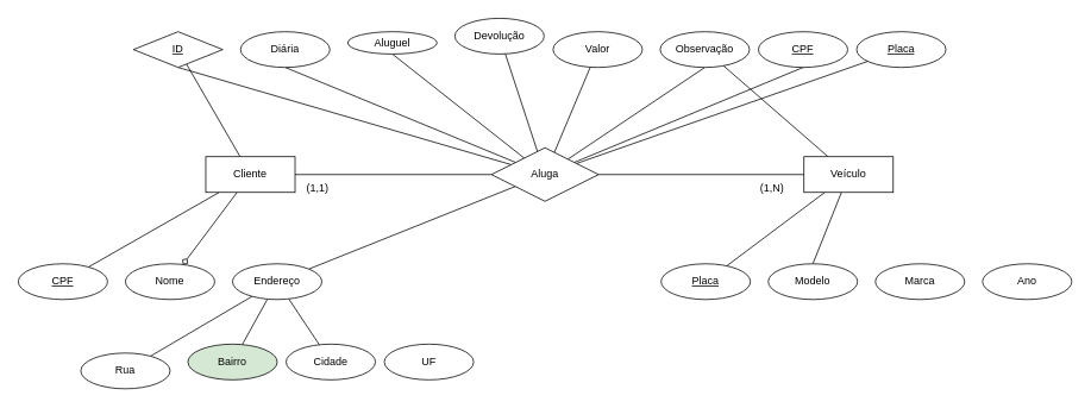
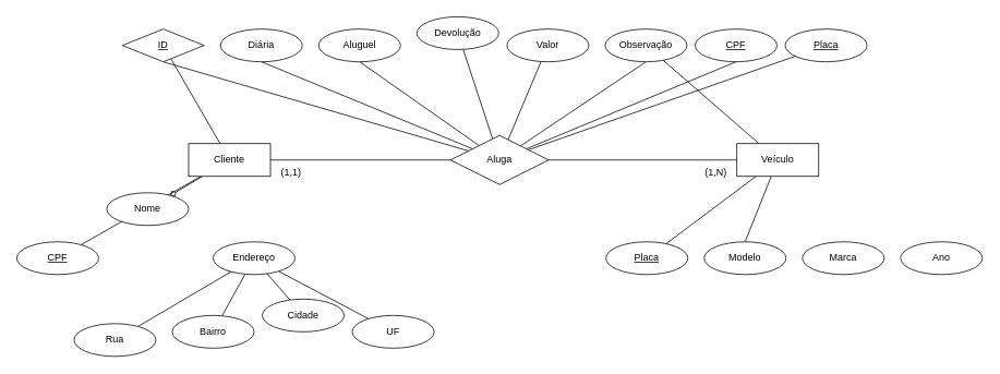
  <mxCell id="0" />
  <mxCell id="1" parent="0" />
  <mxCell id="2" style="edgeStyle=orthogonalEdgeStyle;rounded=0;orthogonalLoop=1;jettySize=auto;html=1;entryX=0;entryY=0.5;entryDx=0;entryDy=0;endArrow=none;endFill=0;" edge="1" parent="1" source="6" target="20"><mxGeometry relative="1" as="geometry" /></mxCell>
  <mxCell id="3" style="rounded=0;orthogonalLoop=1;jettySize=auto;html=1;endArrow=none;endFill=0;" edge="1" parent="1" source="6" target="21"><mxGeometry relative="1" as="geometry" /></mxCell>
  <mxCell id="4" style="rounded=0;orthogonalLoop=1;jettySize=auto;html=1;endArrow=diamond;endFill=0;" edge="1" parent="1" source="6" target="22"><mxGeometry relative="1" as="geometry" /></mxCell>
  <mxCell id="5" style="rounded=0;orthogonalLoop=1;jettySize=auto;html=1;endArrow=none;endFill=0;" edge="1" parent="1" source="6" target="36"><mxGeometry relative="1" as="geometry" /></mxCell>
  <mxCell id="6" value="Cliente" style="whiteSpace=wrap;html=1;align=center;" vertex="1" parent="1"><mxGeometry x="230" y="175" width="100" height="40" as="geometry" /></mxCell>
  <mxCell id="7" style="rounded=0;orthogonalLoop=1;jettySize=auto;html=1;endArrow=none;endFill=0;" edge="1" parent="1" source="10" target="32"><mxGeometry relative="1" as="geometry" /></mxCell>
  <mxCell id="8" style="rounded=0;orthogonalLoop=1;jettySize=auto;html=1;entryX=0.5;entryY=0;entryDx=0;entryDy=0;endArrow=none;endFill=0;" edge="1" parent="1" source="10" target="33"><mxGeometry relative="1" as="geometry" /></mxCell>
  <mxCell id="9" style="rounded=0;orthogonalLoop=1;jettySize=auto;html=1;endArrow=none;endFill=0;" edge="1" parent="1" source="10" target="41"><mxGeometry relative="1" as="geometry" /></mxCell>
  <mxCell id="10" value="Veículo" style="whiteSpace=wrap;html=1;align=center;" vertex="1" parent="1"><mxGeometry x="900" y="175" width="100" height="40" as="geometry" /></mxCell>
  <mxCell id="11" style="edgeStyle=orthogonalEdgeStyle;rounded=0;orthogonalLoop=1;jettySize=auto;html=1;entryX=0;entryY=0.5;entryDx=0;entryDy=0;endArrow=none;endFill=0;" edge="1" parent="1" source="20" target="10"><mxGeometry relative="1" as="geometry" /></mxCell>
  <mxCell id="12" style="rounded=0;orthogonalLoop=1;jettySize=auto;html=1;entryX=0.5;entryY=1;entryDx=0;entryDy=0;endArrow=none;endFill=0;" edge="1" parent="1" source="20" target="36"><mxGeometry relative="1" as="geometry" /></mxCell>
  <mxCell id="13" style="rounded=0;orthogonalLoop=1;jettySize=auto;html=1;entryX=0.5;entryY=1;entryDx=0;entryDy=0;endArrow=none;endFill=0;" edge="1" parent="1" source="20" target="37"><mxGeometry relative="1" as="geometry" /></mxCell>
  <mxCell id="14" style="rounded=0;orthogonalLoop=1;jettySize=auto;html=1;entryX=0.5;entryY=1;entryDx=0;entryDy=0;endArrow=none;endFill=0;" edge="1" parent="1" source="20" target="38"><mxGeometry relative="1" as="geometry" /></mxCell>
  <mxCell id="15" style="rounded=0;orthogonalLoop=1;jettySize=auto;html=1;endArrow=none;endFill=0;" edge="1" parent="1" source="20" target="39"><mxGeometry relative="1" as="geometry" /></mxCell>
  <mxCell id="16" style="rounded=0;orthogonalLoop=1;jettySize=auto;html=1;endArrow=none;endFill=0;" edge="1" parent="1" source="20" target="40"><mxGeometry relative="1" as="geometry" /></mxCell>
  <mxCell id="17" style="rounded=0;orthogonalLoop=1;jettySize=auto;html=1;entryX=0.5;entryY=1;entryDx=0;entryDy=0;endArrow=none;endFill=0;" edge="1" parent="1" source="20" target="41"><mxGeometry relative="1" as="geometry" /></mxCell>
  <mxCell id="18" style="rounded=0;orthogonalLoop=1;jettySize=auto;html=1;entryX=0.5;entryY=1;entryDx=0;entryDy=0;endArrow=none;endFill=0;" edge="1" parent="1" source="20" target="42"><mxGeometry relative="1" as="geometry" /></mxCell>
  <mxCell id="19" style="rounded=0;orthogonalLoop=1;jettySize=auto;html=1;endArrow=none;endFill=0;" edge="1" parent="1" source="20" target="43"><mxGeometry relative="1" as="geometry" /></mxCell>
  <mxCell id="20" value="Aluga" style="shape=rhombus;perimeter=rhombusPerimeter;whiteSpace=wrap;html=1;align=center;" vertex="1" parent="1"><mxGeometry x="550" y="165" width="120" height="60" as="geometry" /></mxCell>
  <mxCell id="21" value="CPF" style="ellipse;whiteSpace=wrap;html=1;align=center;fontStyle=4;" vertex="1" parent="1"><mxGeometry x="20" y="295" width="100" height="40" as="geometry" /></mxCell>
- <mxCell id="22" value="Nome" style="ellipse;whiteSpace=wrap;html=1;align=center;" vertex="1" parent="1"><mxGeometry x="140" y="295" width="100" height="40" as="geometry" /></mxCell>
+ <mxCell id="22" value="Nome" style="ellipse;whiteSpace=wrap;html=1;align=center;" vertex="1" parent="1"><mxGeometry x="130" y="235" width="100" height="40" as="geometry" /></mxCell>
  <mxCell id="23" style="rounded=0;orthogonalLoop=1;jettySize=auto;html=1;endArrow=none;endFill=0;" edge="1" parent="1" source="27" target="30"><mxGeometry relative="1" as="geometry" /></mxCell>
  <mxCell id="24" style="rounded=0;orthogonalLoop=1;jettySize=auto;html=1;endArrow=none;endFill=0;" edge="1" parent="1" source="27" target="29"><mxGeometry relative="1" as="geometry" /></mxCell>
  <mxCell id="25" style="rounded=0;orthogonalLoop=1;jettySize=auto;html=1;endArrow=none;endFill=0;" edge="1" parent="1" source="27" target="28"><mxGeometry relative="1" as="geometry" /></mxCell>
- <mxCell id="26" style="rounded=0;orthogonalLoop=1;jettySize=auto;html=1;endArrow=none;endFill=0;" edge="1" parent="1" source="27" target="20"><mxGeometry relative="1" as="geometry" /></mxCell>
+ <mxCell id="26" style="rounded=0;orthogonalLoop=1;jettySize=auto;html=1;endArrow=none;endFill=0;" edge="1" parent="1" source="27" target="31"><mxGeometry relative="1" as="geometry" /></mxCell>
  <mxCell id="27" value="Endereço" style="ellipse;whiteSpace=wrap;html=1;align=center;" vertex="1" parent="1"><mxGeometry x="260" y="295" width="100" height="40" as="geometry" /></mxCell>
- <mxCell id="28" value="Cidade" style="ellipse;whiteSpace=wrap;html=1;align=center;" vertex="1" parent="1"><mxGeometry x="320" y="385" width="100" height="40" as="geometry" /></mxCell>
- <mxCell id="29" value="Bairro" style="ellipse;whiteSpace=wrap;html=1;align=center;fillColor=#d5e8d4;" vertex="1" parent="1"><mxGeometry x="210" y="385" width="100" height="40" as="geometry" /></mxCell>
+ <mxCell id="28" value="Cidade" style="ellipse;whiteSpace=wrap;html=1;align=center;" vertex="1" parent="1"><mxGeometry x="320" y="365" width="100" height="40" as="geometry" /></mxCell>
+ <mxCell id="29" value="Bairro" style="ellipse;whiteSpace=wrap;html=1;align=center;" vertex="1" parent="1"><mxGeometry x="210" y="385" width="100" height="40" as="geometry" /></mxCell>
  <mxCell id="30" value="Rua" style="ellipse;whiteSpace=wrap;html=1;align=center;" vertex="1" parent="1"><mxGeometry x="90" y="395" width="100" height="40" as="geometry" /></mxCell>
  <mxCell id="31" value="UF" style="ellipse;whiteSpace=wrap;html=1;align=center;" vertex="1" parent="1"><mxGeometry x="430" y="385" width="100" height="40" as="geometry" /></mxCell>
  <mxCell id="32" value="Placa" style="ellipse;whiteSpace=wrap;html=1;align=center;fontStyle=4;" vertex="1" parent="1"><mxGeometry x="740" y="295" width="100" height="40" as="geometry" /></mxCell>
  <mxCell id="33" value="Modelo" style="ellipse;whiteSpace=wrap;html=1;align=center;" vertex="1" parent="1"><mxGeometry x="860" y="295" width="100" height="40" as="geometry" /></mxCell>
  <mxCell id="34" value="Marca" style="ellipse;whiteSpace=wrap;html=1;align=center;" vertex="1" parent="1"><mxGeometry x="980" y="295" width="100" height="40" as="geometry" /></mxCell>
  <mxCell id="35" value="Ano" style="ellipse;whiteSpace=wrap;html=1;align=center;" vertex="1" parent="1"><mxGeometry x="1100" y="295" width="100" height="40" as="geometry" /></mxCell>
  <mxCell id="36" value="ID" style="rhombus;whiteSpace=wrap;html=1;align=center;fontStyle=4;" vertex="1" parent="1"><mxGeometry x="149" y="35" width="100" height="40" as="geometry" /></mxCell>
  <mxCell id="37" value="Diária" style="ellipse;whiteSpace=wrap;html=1;align=center;" vertex="1" parent="1"><mxGeometry x="269" y="35" width="100" height="40" as="geometry" /></mxCell>
- <mxCell id="38" value="Aluguel" style="ellipse;whiteSpace=wrap;html=1;align=center;" vertex="1" parent="1"><mxGeometry x="389" y="35" width="100" height="25" as="geometry" /></mxCell>
+ <mxCell id="38" value="Aluguel" style="ellipse;whiteSpace=wrap;html=1;align=center;" vertex="1" parent="1"><mxGeometry x="389" y="35" width="100" height="40" as="geometry" /></mxCell>
  <mxCell id="39" value="Devolução" style="ellipse;whiteSpace=wrap;html=1;align=center;" vertex="1" parent="1"><mxGeometry x="509" y="20" width="100" height="40" as="geometry" /></mxCell>
  <mxCell id="40" value="Valor" style="ellipse;whiteSpace=wrap;html=1;align=center;" vertex="1" parent="1"><mxGeometry x="619" y="35" width="100" height="40" as="geometry" /></mxCell>
  <mxCell id="41" value="Observação" style="ellipse;whiteSpace=wrap;html=1;align=center;" vertex="1" parent="1"><mxGeometry x="739" y="35" width="100" height="40" as="geometry" /></mxCell>
  <mxCell id="42" value="CPF" style="ellipse;whiteSpace=wrap;html=1;align=center;fontStyle=4;" vertex="1" parent="1"><mxGeometry x="849" y="35" width="100" height="40" as="geometry" /></mxCell>
  <mxCell id="43" value="Placa" style="ellipse;whiteSpace=wrap;html=1;align=center;fontStyle=4;" vertex="1" parent="1"><mxGeometry x="959" y="35" width="100" height="40" as="geometry" /></mxCell>
- <mxCell id="44" value="(1,N)" style="text;html=1;align=center;verticalAlign=middle;resizable=0;points=[];autosize=1;strokeColor=none;fillColor=none;" vertex="1" parent="1"><mxGeometry x="839" y="195" width="50" height="30" as="geometry" /></mxCell>
+ <mxCell id="44" value="(1,N)" style="text;html=1;align=center;verticalAlign=middle;resizable=0;points=[];autosize=1;strokeColor=none;fillColor=none;" vertex="1" parent="1"><mxGeometry x="849" y="195" width="50" height="30" as="geometry" /></mxCell>
  <mxCell id="45" value="(1,1)" style="text;html=1;align=center;verticalAlign=middle;resizable=0;points=[];autosize=1;strokeColor=none;fillColor=none;" vertex="1" parent="1"><mxGeometry x="330" y="195" width="50" height="30" as="geometry" /></mxCell>
